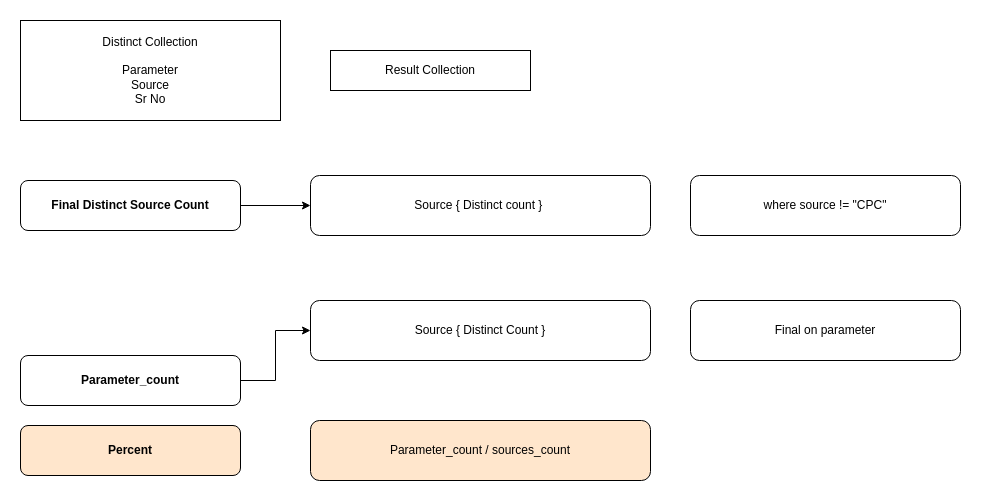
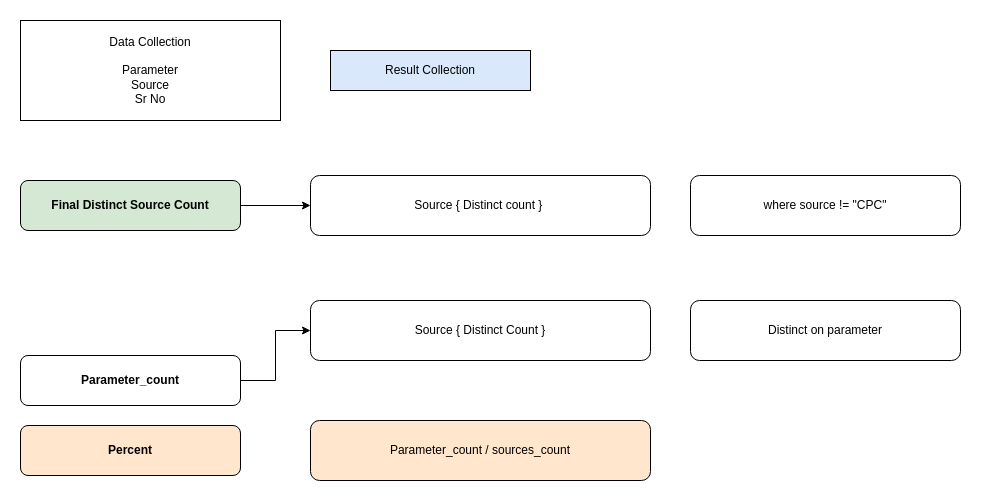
  <mxCell id="0" />
  <mxCell id="1" parent="0" />
- <mxCell id="2" value="Distinct Collection&lt;br&gt;&lt;br&gt;Parameter&lt;br&gt;Source&lt;br&gt;Sr No" style="rounded=0;whiteSpace=wrap;html=1;" vertex="1" parent="1"><mxGeometry x="20" y="20" width="260" height="100" as="geometry" /></mxCell>
- <mxCell id="3" value="Result Collection" style="rounded=0;whiteSpace=wrap;html=1;" vertex="1" parent="1"><mxGeometry x="330" y="50" width="200" height="40" as="geometry" /></mxCell>
+ <mxCell id="2" value="Data Collection&lt;br&gt;&lt;br&gt;Parameter&lt;br&gt;Source&lt;br&gt;Sr No" style="rounded=0;whiteSpace=wrap;html=1;" vertex="1" parent="1"><mxGeometry x="20" y="20" width="260" height="100" as="geometry" /></mxCell>
+ <mxCell id="3" value="Result Collection" style="rounded=0;whiteSpace=wrap;html=1;fillColor=#dae8fc;" vertex="1" parent="1"><mxGeometry x="330" y="50" width="200" height="40" as="geometry" /></mxCell>
  <mxCell id="4" style="edgeStyle=orthogonalEdgeStyle;rounded=0;orthogonalLoop=1;jettySize=auto;html=1;exitX=1;exitY=0.5;exitDx=0;exitDy=0;entryX=0;entryY=0.5;entryDx=0;entryDy=0;" edge="1" parent="1" source="5" target="9"><mxGeometry relative="1" as="geometry" /></mxCell>
  <mxCell id="5" value="&lt;b&gt;Parameter_count&lt;/b&gt;" style="rounded=1;whiteSpace=wrap;html=1;" vertex="1" parent="1"><mxGeometry x="20" y="355" width="220" height="50" as="geometry" /></mxCell>
  <mxCell id="6" style="edgeStyle=orthogonalEdgeStyle;rounded=0;orthogonalLoop=1;jettySize=auto;html=1;exitX=1;exitY=0.5;exitDx=0;exitDy=0;entryX=0;entryY=0.5;entryDx=0;entryDy=0;" edge="1" parent="1" source="7" target="8"><mxGeometry relative="1" as="geometry" /></mxCell>
- <mxCell id="7" value="&lt;b&gt;Final Distinct Source Count&lt;/b&gt;" style="rounded=1;whiteSpace=wrap;html=1;" vertex="1" parent="1"><mxGeometry x="20" y="180" width="220" height="50" as="geometry" /></mxCell>
+ <mxCell id="7" value="&lt;b&gt;Final Distinct Source Count&lt;/b&gt;" style="rounded=1;whiteSpace=wrap;html=1;fillColor=#d5e8d4;" vertex="1" parent="1"><mxGeometry x="20" y="180" width="220" height="50" as="geometry" /></mxCell>
  <mxCell id="8" value="Source { Distinct count }&amp;nbsp;" style="rounded=1;whiteSpace=wrap;html=1;" vertex="1" parent="1"><mxGeometry x="310" y="175" width="340" height="60" as="geometry" /></mxCell>
  <mxCell id="9" value="Source { Distinct Count }" style="rounded=1;whiteSpace=wrap;html=1;" vertex="1" parent="1"><mxGeometry x="310" y="300" width="340" height="60" as="geometry" /></mxCell>
  <mxCell id="10" value="where source != &quot;CPC&quot;" style="rounded=1;whiteSpace=wrap;html=1;" vertex="1" parent="1"><mxGeometry x="690" y="175" width="270" height="60" as="geometry" /></mxCell>
  <mxCell id="11" value="&lt;b&gt;Percent&lt;/b&gt;" style="rounded=1;whiteSpace=wrap;html=1;fillColor=#ffe6cc;" vertex="1" parent="1"><mxGeometry x="20" y="425" width="220" height="50" as="geometry" /></mxCell>
  <mxCell id="12" value="Parameter_count / sources_count" style="rounded=1;whiteSpace=wrap;html=1;fillColor=#ffe6cc;" vertex="1" parent="1"><mxGeometry x="310" y="420" width="340" height="60" as="geometry" /></mxCell>
- <mxCell id="13" value="Final on parameter" style="rounded=1;whiteSpace=wrap;html=1;" vertex="1" parent="1"><mxGeometry x="690" y="300" width="270" height="60" as="geometry" /></mxCell>
+ <mxCell id="13" value="Distinct on parameter" style="rounded=1;whiteSpace=wrap;html=1;" vertex="1" parent="1"><mxGeometry x="690" y="300" width="270" height="60" as="geometry" /></mxCell>
